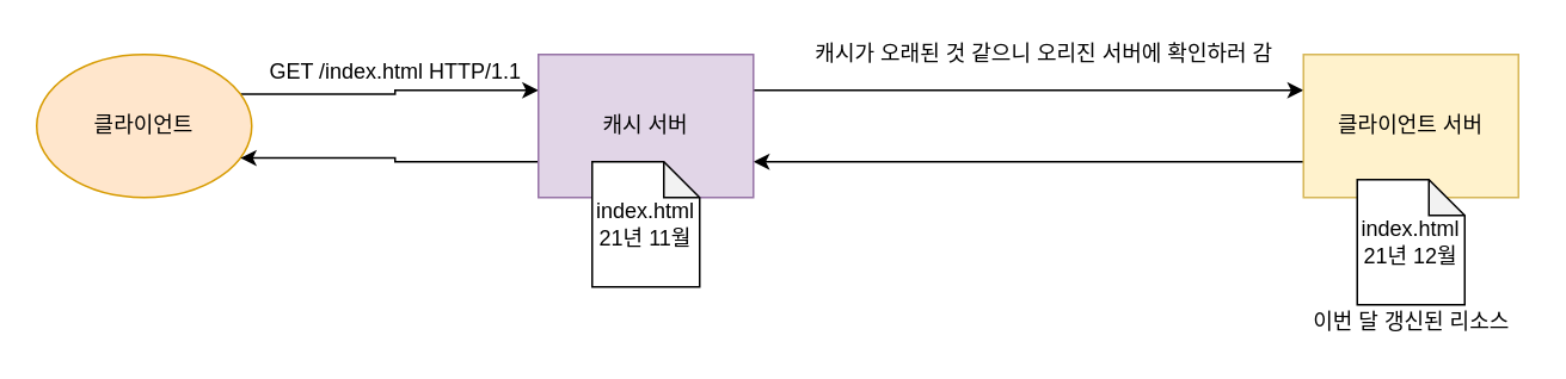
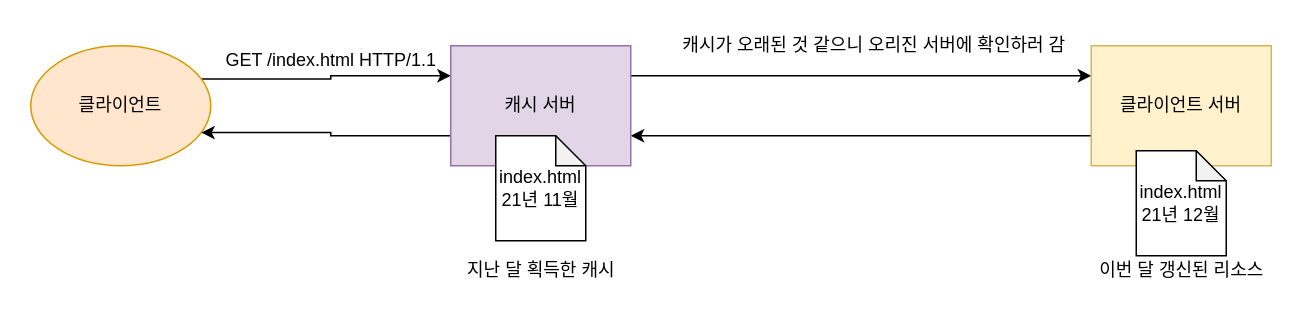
  <mxCell id="0" />
  <mxCell id="1" parent="0" />
  <mxCell id="2" style="edgeStyle=orthogonalEdgeStyle;rounded=0;orthogonalLoop=1;jettySize=auto;html=1;exitX=0;exitY=0.75;exitDx=0;exitDy=0;entryX=1;entryY=0.75;entryDx=0;entryDy=0;" parent="1" source="8" target="7" edge="1"><mxGeometry relative="1" as="geometry" /></mxCell>
  <mxCell id="3" style="edgeStyle=orthogonalEdgeStyle;rounded=0;orthogonalLoop=1;jettySize=auto;html=1;exitX=1;exitY=0.25;exitDx=0;exitDy=0;entryX=0;entryY=0.25;entryDx=0;entryDy=0;" parent="1" source="4" target="7" edge="1"><mxGeometry relative="1" as="geometry"><mxPoint x="300" y="50" as="targetPoint" /><Array as="points" /></mxGeometry></mxCell>
  <mxCell id="4" value="클라이언트" style="ellipse;whiteSpace=wrap;html=1;fillColor=#ffe6cc;strokeColor=#d79b00;" parent="1" vertex="1"><mxGeometry x="20" y="30" width="120" height="80" as="geometry" /></mxCell>
  <mxCell id="5" style="edgeStyle=orthogonalEdgeStyle;rounded=0;orthogonalLoop=1;jettySize=auto;html=1;exitX=1;exitY=0.25;exitDx=0;exitDy=0;entryX=0;entryY=0.25;entryDx=0;entryDy=0;" parent="1" source="7" target="8" edge="1"><mxGeometry relative="1" as="geometry" /></mxCell>
  <mxCell id="6" style="edgeStyle=orthogonalEdgeStyle;rounded=0;orthogonalLoop=1;jettySize=auto;html=1;exitX=0;exitY=0.75;exitDx=0;exitDy=0;entryX=1;entryY=0.75;entryDx=0;entryDy=0;" parent="1" source="7" target="4" edge="1"><mxGeometry relative="1" as="geometry" /></mxCell>
  <mxCell id="7" value="캐시 서버" style="rounded=0;whiteSpace=wrap;html=1;fillColor=#e1d5e7;strokeColor=#9673a6;" parent="1" vertex="1"><mxGeometry x="300" y="30" width="120" height="80" as="geometry" /></mxCell>
  <mxCell id="8" value="클라이언트 서버" style="rounded=0;whiteSpace=wrap;html=1;fillColor=#fff2cc;strokeColor=#d6b656;" parent="1" vertex="1"><mxGeometry x="727" y="30" width="120" height="80" as="geometry" /></mxCell>
  <mxCell id="9" value="GET /index.html HTTP/1.1" style="text;html=1;align=center;verticalAlign=middle;resizable=0;points=[];autosize=1;strokeColor=none;fillColor=none;" parent="1" vertex="1"><mxGeometry x="140" y="30" width="160" height="20" as="geometry" /></mxCell>
  <mxCell id="10" value="index.html&lt;br&gt;21년 11월" style="shape=note;whiteSpace=wrap;html=1;backgroundOutline=1;darkOpacity=0.05;size=20;" parent="1" vertex="1"><mxGeometry x="330" y="90" width="60" height="70" as="geometry" /></mxCell>
  <mxCell id="11" value="index.html&lt;br&gt;21년 12월" style="shape=note;whiteSpace=wrap;html=1;backgroundOutline=1;darkOpacity=0.05;size=20;" vertex="1" parent="1"><mxGeometry x="757" y="100" width="60" height="70" as="geometry" /></mxCell>
+ <mxCell id="12" value="지난 달 획득한 캐시" style="text;html=1;align=center;verticalAlign=middle;resizable=0;points=[];autosize=1;strokeColor=none;fillColor=none;" vertex="1" parent="1"><mxGeometry x="300" y="170" width="120" height="20" as="geometry" /></mxCell>
  <mxCell id="13" value="이번 달 갱신된 리소스" style="text;html=1;align=center;verticalAlign=middle;resizable=0;points=[];autosize=1;strokeColor=none;fillColor=none;" vertex="1" parent="1"><mxGeometry x="722" y="170" width="130" height="20" as="geometry" /></mxCell>
  <mxCell id="14" value="캐시가 오래된 것 같으니 오리진 서버에 확인하러 감" style="text;html=1;align=center;verticalAlign=middle;resizable=0;points=[];autosize=1;strokeColor=none;fillColor=none;" vertex="1" parent="1"><mxGeometry x="437" y="20" width="290" height="20" as="geometry" /></mxCell>
